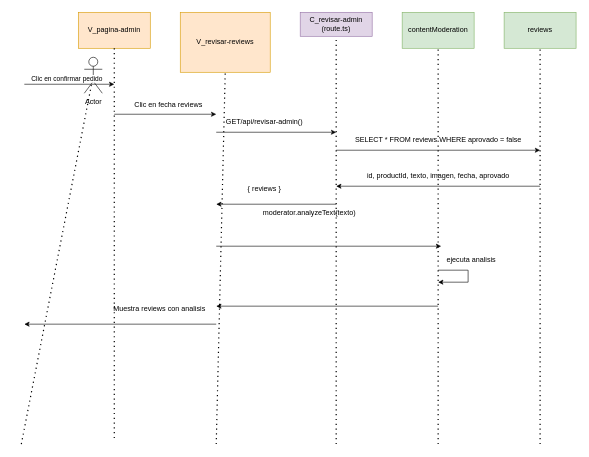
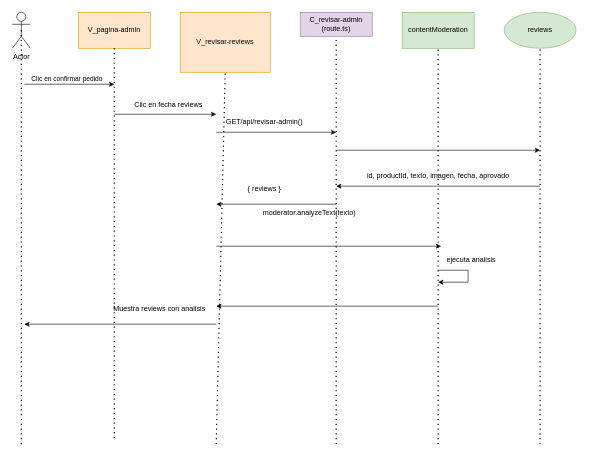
  <mxCell id="0" />
  <mxCell id="1" parent="0" />
  <mxCell id="2" value="V_pagina-admin" style="rounded=0;whiteSpace=wrap;html=1;fillColor=#ffe6cc;strokeColor=#d79b00;" vertex="1" parent="1"><mxGeometry x="130" y="20" width="120" height="60" as="geometry" /></mxCell>
  <mxCell id="3" value="&lt;div&gt;C_revisar-admin&lt;/div&gt;&lt;div&gt;(route.ts)&lt;/div&gt;" style="rounded=0;whiteSpace=wrap;html=1;fillColor=#e1d5e7;strokeColor=#9673a6;" vertex="1" parent="1"><mxGeometry x="500" y="20" width="120" height="40" as="geometry" /></mxCell>
- <mxCell id="4" value="reviews" style="rounded=0;whiteSpace=wrap;html=1;fillColor=#d5e8d4;strokeColor=#82b366;" vertex="1" parent="1"><mxGeometry x="840" y="20" width="120" height="60" as="geometry" /></mxCell>
- <mxCell id="5" value="Actor" style="shape=umlActor;verticalLabelPosition=bottom;verticalAlign=top;html=1;outlineConnect=0;" vertex="1" parent="1"><mxGeometry x="140" y="95" width="30" height="60" as="geometry" /></mxCell>
+ <mxCell id="4" value="reviews" style="ellipse;whiteSpace=wrap;html=1;fillColor=#d5e8d4;strokeColor=#82b366;" vertex="1" parent="1"><mxGeometry x="840" y="20" width="120" height="60" as="geometry" /></mxCell>
+ <mxCell id="5" value="Actor" style="shape=umlActor;verticalLabelPosition=bottom;verticalAlign=top;html=1;outlineConnect=0;" vertex="1" parent="1"><mxGeometry x="20" y="20" width="30" height="60" as="geometry" /></mxCell>
  <mxCell id="6" style="edgeStyle=orthogonalEdgeStyle;rounded=0;orthogonalLoop=1;jettySize=auto;html=1;exitX=0.5;exitY=1;exitDx=0;exitDy=0;" edge="1" parent="1" source="2" target="2"><mxGeometry relative="1" as="geometry" /></mxCell>
  <mxCell id="7" value="" style="endArrow=none;dashed=1;html=1;dashPattern=1 3;strokeWidth=2;rounded=0;entryX=0.5;entryY=0.5;entryDx=0;entryDy=0;entryPerimeter=0;" edge="1" parent="1" target="5"><mxGeometry width="50" height="50" relative="1" as="geometry"><mxPoint x="35" y="740" as="sourcePoint" /><mxPoint x="57" y="150" as="targetPoint" /></mxGeometry></mxCell>
  <mxCell id="8" value="" style="endArrow=none;dashed=1;html=1;dashPattern=1 3;strokeWidth=2;rounded=0;entryX=0.5;entryY=1;entryDx=0;entryDy=0;" edge="1" parent="1" target="3"><mxGeometry width="50" height="50" relative="1" as="geometry"><mxPoint x="560" y="740" as="sourcePoint" /><mxPoint y="350" as="targetPoint" x="800" /></mxGeometry></mxCell>
  <mxCell id="9" value="" style="endArrow=none;dashed=1;html=1;dashPattern=1 3;strokeWidth=2;rounded=0;entryX=0.5;entryY=1;entryDx=0;entryDy=0;" edge="1" parent="1" target="4"><mxGeometry width="50" height="50" relative="1" as="geometry"><mxPoint x="900" y="740" as="sourcePoint" /><mxPoint x="970" y="350" as="targetPoint" /></mxGeometry></mxCell>
  <mxCell id="10" value="" style="endArrow=classic;html=1;rounded=0;" edge="1" parent="1"><mxGeometry width="50" height="50" relative="1" as="geometry"><mxPoint x="40" y="140" as="sourcePoint" /><mxPoint x="190" y="140" as="targetPoint" /></mxGeometry></mxCell>
  <mxCell id="11" value="Clic en confirmar pedido" style="edgeLabel;html=1;align=center;verticalAlign=middle;resizable=0;points=[];" connectable="0" vertex="1" parent="10"><mxGeometry x="-0.176" y="4" relative="1" as="geometry"><mxPoint x="8" y="-6" as="offset" /></mxGeometry></mxCell>
  <mxCell id="12" value="" style="endArrow=classic;html=1;rounded=0;" edge="1" parent="1"><mxGeometry width="50" height="50" relative="1" as="geometry"><mxPoint x="190" y="190" as="sourcePoint" /><mxPoint x="360" y="190" as="targetPoint" /></mxGeometry></mxCell>
  <mxCell id="13" value="Clic en fecha reviews" style="text;html=1;align=center;verticalAlign=middle;resizable=0;points=[];autosize=1;strokeColor=none;fillColor=none;" vertex="1" parent="1"><mxGeometry x="205" y="160" width="150" height="30" as="geometry" /></mxCell>
  <mxCell id="14" value="V_revisar-reviews" style="rounded=0;whiteSpace=wrap;html=1;fillColor=#ffe6cc;strokeColor=#d79b00;" vertex="1" parent="1"><mxGeometry x="300" y="20" width="150" height="100" as="geometry" /></mxCell>
  <mxCell id="15" value="" style="endArrow=none;dashed=1;html=1;dashPattern=1 3;strokeWidth=2;rounded=0;entryX=0.5;entryY=1;entryDx=0;entryDy=0;" edge="1" parent="1" target="14"><mxGeometry width="50" height="50" relative="1" as="geometry"><mxPoint x="360" y="740" as="sourcePoint" /><mxPoint x="390" y="220" as="targetPoint" /></mxGeometry></mxCell>
  <mxCell id="16" value="" style="endArrow=classic;html=1;rounded=0;" edge="1" parent="1"><mxGeometry width="50" height="50" relative="1" as="geometry"><mxPoint x="360" y="220" as="sourcePoint" /><mxPoint x="560" y="220" as="targetPoint" /></mxGeometry></mxCell>
  <mxCell id="17" value="GET/api/revisar-admin()" style="text;html=1;align=center;verticalAlign=middle;resizable=0;points=[];autosize=1;strokeColor=none;fillColor=none;" vertex="1" parent="1"><mxGeometry x="365" y="188" width="150" height="30" as="geometry" /></mxCell>
  <mxCell id="18" value="" style="endArrow=classic;html=1;rounded=0;" edge="1" parent="1"><mxGeometry width="50" height="50" relative="1" as="geometry"><mxPoint x="560" y="250" as="sourcePoint" /><mxPoint x="900" y="250" as="targetPoint" /></mxGeometry></mxCell>
- <mxCell id="19" value="SELECT * FROM reviews WHERE aprovado = false" style="text;html=1;align=center;verticalAlign=middle;resizable=0;points=[];autosize=1;strokeColor=none;fillColor=none;" vertex="1" parent="1"><mxGeometry x="580" y="218" width="300" height="30" as="geometry" /></mxCell>
  <mxCell id="20" value="" style="endArrow=classic;html=1;rounded=0;" edge="1" parent="1"><mxGeometry width="50" height="50" relative="1" as="geometry"><mxPoint x="900" y="310" as="sourcePoint" /><mxPoint x="560" y="310" as="targetPoint" /></mxGeometry></mxCell>
  <mxCell id="21" value="id, productId, texto, imagen, fecha, aprovado" style="text;html=1;align=center;verticalAlign=middle;resizable=0;points=[];autosize=1;strokeColor=none;fillColor=none;" vertex="1" parent="1"><mxGeometry x="600" y="278" width="260" height="30" as="geometry" /></mxCell>
  <mxCell id="22" value="" style="endArrow=classic;html=1;rounded=0;" edge="1" parent="1"><mxGeometry width="50" height="50" relative="1" as="geometry"><mxPoint x="560" y="340" as="sourcePoint" /><mxPoint x="360" y="340" as="targetPoint" /></mxGeometry></mxCell>
  <mxCell id="23" value="{ reviews }" style="text;html=1;align=center;verticalAlign=middle;resizable=0;points=[];autosize=1;strokeColor=none;fillColor=none;" vertex="1" parent="1"><mxGeometry x="400" y="300" width="80" height="30" as="geometry" /></mxCell>
  <mxCell id="24" value="contentModeration" style="whiteSpace=wrap;html=1;fillColor=#d5e8d4;strokeColor=#82b366;" vertex="1" parent="1"><mxGeometry x="670" y="20" width="120" height="60" as="geometry" /></mxCell>
  <mxCell id="25" value="" style="endArrow=none;dashed=1;html=1;dashPattern=1 3;strokeWidth=2;rounded=0;entryX=0.5;entryY=1;entryDx=0;entryDy=0;" edge="1" parent="1" target="24"><mxGeometry width="50" height="50" relative="1" as="geometry"><mxPoint x="730" y="740" as="sourcePoint" /><mxPoint x="690" y="270" as="targetPoint" /></mxGeometry></mxCell>
  <mxCell id="26" value="" style="endArrow=classic;html=1;rounded=0;" edge="1" parent="1"><mxGeometry width="50" height="50" relative="1" as="geometry"><mxPoint x="360" y="410" as="sourcePoint" /><mxPoint x="735" y="410" as="targetPoint" /></mxGeometry></mxCell>
  <mxCell id="27" value="moderator.analyzeText(texto)" style="text;html=1;align=center;verticalAlign=middle;resizable=0;points=[];autosize=1;strokeColor=none;fillColor=none;" vertex="1" parent="1"><mxGeometry x="425" y="340" width="180" height="30" as="geometry" /></mxCell>
  <mxCell id="28" value="" style="endArrow=classic;html=1;rounded=0;" edge="1" parent="1"><mxGeometry width="50" height="50" relative="1" as="geometry"><mxPoint x="730" y="450" as="sourcePoint" /><mxPoint x="730" y="470" as="targetPoint" /><Array as="points"><mxPoint x="780" y="450" /><mxPoint x="780" y="470" /></Array></mxGeometry></mxCell>
  <mxCell id="29" value="ejecuta analisis" style="text;html=1;align=center;verticalAlign=middle;resizable=0;points=[];autosize=1;strokeColor=none;fillColor=none;" vertex="1" parent="1"><mxGeometry x="730" y="418" width="110" height="30" as="geometry" /></mxCell>
  <mxCell id="30" value="" style="endArrow=classic;html=1;rounded=0;" edge="1" parent="1"><mxGeometry width="50" height="50" relative="1" as="geometry"><mxPoint x="730" y="510" as="sourcePoint" /><mxPoint x="360" y="510" as="targetPoint" /></mxGeometry></mxCell>
  <mxCell id="31" value="" style="endArrow=classic;html=1;rounded=0;" edge="1" parent="1"><mxGeometry width="50" height="50" relative="1" as="geometry"><mxPoint x="360" y="540" as="sourcePoint" /><mxPoint x="40" y="540" as="targetPoint" /></mxGeometry></mxCell>
  <mxCell id="32" value="Muestra reviews con analisis" style="text;html=1;align=center;verticalAlign=middle;resizable=0;points=[];autosize=1;strokeColor=none;fillColor=none;" vertex="1" parent="1"><mxGeometry x="175" y="500" width="180" height="30" as="geometry" /></mxCell>
  <mxCell id="33" value="" style="endArrow=none;dashed=1;html=1;dashPattern=1 3;strokeWidth=2;rounded=0;entryX=0.5;entryY=1;entryDx=0;entryDy=0;" edge="1" parent="1" target="2"><mxGeometry width="50" height="50" relative="1" as="geometry"><mxPoint x="190" y="730" as="sourcePoint" /><mxPoint x="200" y="260" as="targetPoint" /></mxGeometry></mxCell>
